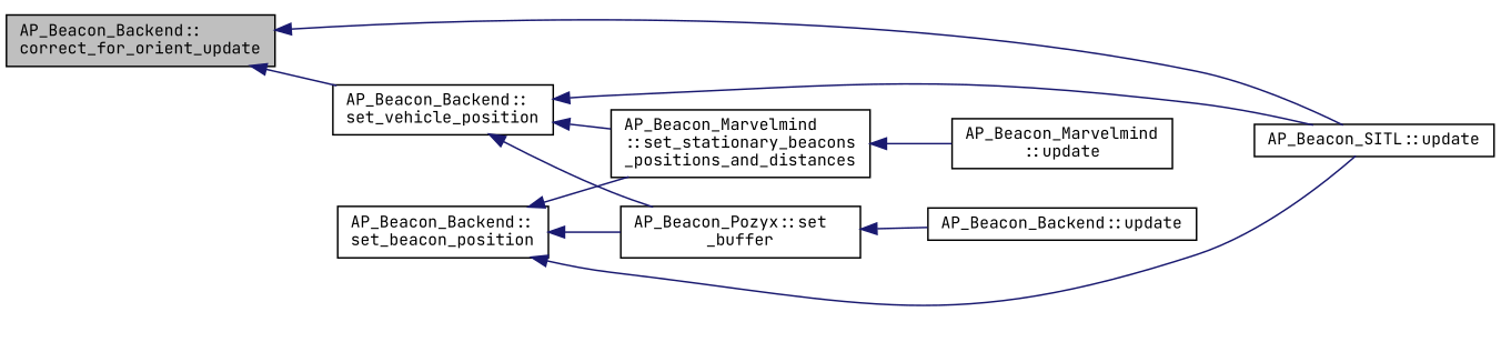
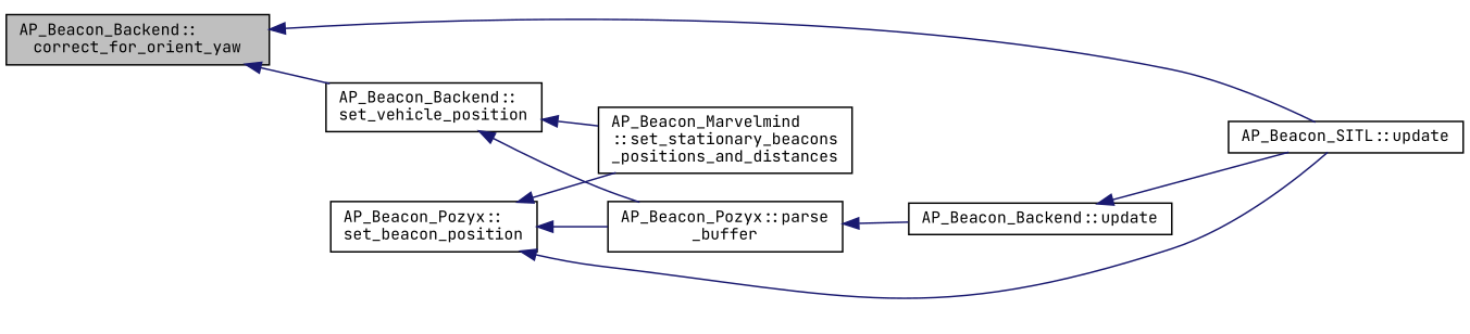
  digraph {
    fontname="JetBrains Mono"
    rankdir=LR
    node [color=black fillcolor=white fontname="JetBrains Mono" fontsize=10 shape=record style=filled]
    edge [color=midnightblue dir=back fontname="JetBrains Mono" fontsize=10 labelfontname=Helvetica labelfontsize=10 style=solid]
-   n1 [fillcolor=grey75 fontcolor=black height=0.2 label="AP_Beacon_Backend::\lcorrect_for_orient_update" width=0.4]
+   n1 [fillcolor=grey75 fontcolor=black height=0.2 label="AP_Beacon_Backend::\lcorrect_for_orient_yaw" width=0.4]
    n2 [height=0.2 label="AP_Beacon_Backend::\lset_vehicle_position" width=0.4]
    n3 [height=0.2 label="AP_Beacon_SITL::update" width=0.4]
-   n4 [height=0.2 label="AP_Beacon_Backend::\lset_beacon_position" width=0.4]
+   n4 [height=0.2 label="AP_Beacon_Pozyx::\lset_beacon_position" width=0.4]
    n5 [height=0.2 label="AP_Beacon_Marvelmind\l::set_stationary_beacons\l_positions_and_distances" width=0.4]
-   n6 [height=0.2 label="AP_Beacon_Pozyx::set\l_buffer" width=0.4]
-   n7 [height=0.2 label="AP_Beacon_Marvelmind\l::update" width=0.4]
+   n6 [height=0.2 label="AP_Beacon_Pozyx::parse\l_buffer" width=0.4]
    n8 [height=0.2 label="AP_Beacon_Backend::update" width=0.4]
    n1 -> n2
    n1 -> n3
-   n2 -> n3
+   n8 -> n3
    n2 -> n5
    n2 -> n6
    n4 -> n3
    n4 -> n5
    n4 -> n6
-   n5 -> n7
    n6 -> n8
  }
